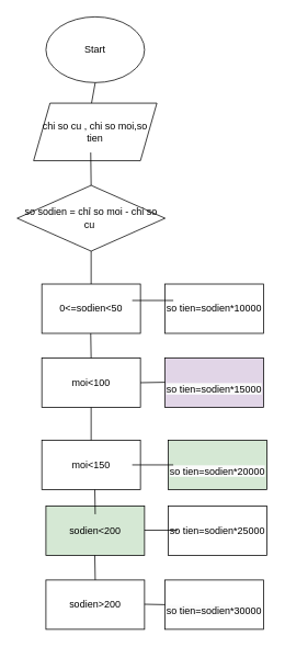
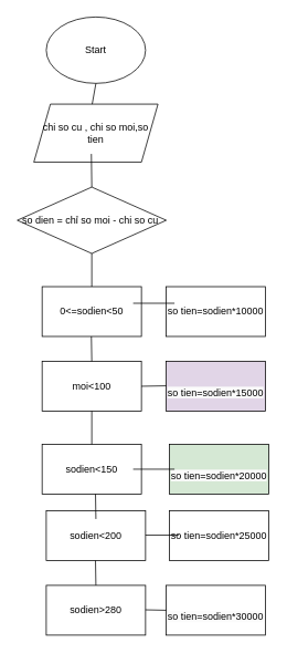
  <mxCell id="0" />
  <mxCell id="1" parent="0" />
  <mxCell id="2" value="Start" style="ellipse;whiteSpace=wrap;html=1;" vertex="1" parent="1"><mxGeometry x="55" y="20" width="120" height="80" as="geometry" /></mxCell>
  <mxCell id="3" value="chi so cu , chi so moi,so tien" style="shape=parallelogram;perimeter=parallelogramPerimeter;whiteSpace=wrap;html=1;fixedSize=1;" vertex="1" parent="1"><mxGeometry x="40" y="125" width="150" height="70" as="geometry" /></mxCell>
  <mxCell id="4" value="" style="endArrow=none;html=1;rounded=0;exitX=0.5;exitY=0;exitDx=0;exitDy=0;entryX=0.5;entryY=1;entryDx=0;entryDy=0;" edge="1" parent="1" target="2"><mxGeometry width="50" height="50" relative="1" as="geometry"><mxPoint x="110.5" y="125" as="sourcePoint" /><mxPoint x="100" y="75" as="targetPoint" /></mxGeometry></mxCell>
  <mxCell id="5" value="" style="endArrow=none;html=1;rounded=0;" edge="1" parent="1"><mxGeometry width="50" height="50" relative="1" as="geometry"><mxPoint x="110" y="225" as="sourcePoint" /><mxPoint x="109.5" y="185" as="targetPoint" /></mxGeometry></mxCell>
- <mxCell id="6" value="so sodien = chỉ so moi - chi so cu&amp;nbsp;" style="rhombus;whiteSpace=wrap;html=1;" vertex="1" parent="1"><mxGeometry x="20" y="225" width="180" height="80" as="geometry" /></mxCell>
+ <mxCell id="6" value="so dien = chỉ so moi - chi so cu&amp;nbsp;" style="rhombus;whiteSpace=wrap;html=1;" vertex="1" parent="1"><mxGeometry x="20" y="225" width="180" height="80" as="geometry" /></mxCell>
  <mxCell id="7" value="0&amp;lt;=sodien&amp;lt;50" style="rounded=0;whiteSpace=wrap;html=1;" vertex="1" parent="1"><mxGeometry x="50" y="345" width="120" height="60" as="geometry" /></mxCell>
  <mxCell id="8" value="so tien=sodien*10000" style="rounded=0;whiteSpace=wrap;html=1;" vertex="1" parent="1"><mxGeometry x="200" y="345" width="120" height="60" as="geometry" /></mxCell>
  <mxCell id="9" value="moi&amp;lt;100" style="rounded=0;whiteSpace=wrap;html=1;" vertex="1" parent="1"><mxGeometry x="50" y="435" width="120" height="60" as="geometry" /></mxCell>
  <mxCell id="10" value="&lt;br&gt;&lt;span style=&quot;color: rgb(0, 0, 0); font-family: Helvetica; font-size: 12px; font-style: normal; font-variant-ligatures: normal; font-variant-caps: normal; font-weight: 400; letter-spacing: normal; orphans: 2; text-align: center; text-indent: 0px; text-transform: none; widows: 2; word-spacing: 0px; -webkit-text-stroke-width: 0px; background-color: rgb(251, 251, 251); text-decoration-thickness: initial; text-decoration-style: initial; text-decoration-color: initial; float: none; display: inline !important;&quot;&gt;so tien=sodien*15000&lt;/span&gt;" style="rounded=0;whiteSpace=wrap;html=1;fillColor=#e1d5e7;" vertex="1" parent="1"><mxGeometry x="200" y="435" width="120" height="60" as="geometry" /></mxCell>
- <mxCell id="11" value="moi&amp;lt;150" style="rounded=0;whiteSpace=wrap;html=1;" vertex="1" parent="1"><mxGeometry x="50" y="535" width="120" height="60" as="geometry" /></mxCell>
+ <mxCell id="11" value="sodien&amp;lt;150" style="rounded=0;whiteSpace=wrap;html=1;" vertex="1" parent="1"><mxGeometry x="50" y="535" width="120" height="60" as="geometry" /></mxCell>
  <mxCell id="12" value="&lt;br&gt;&lt;span style=&quot;color: rgb(0, 0, 0); font-family: Helvetica; font-size: 12px; font-style: normal; font-variant-ligatures: normal; font-variant-caps: normal; font-weight: 400; letter-spacing: normal; orphans: 2; text-align: center; text-indent: 0px; text-transform: none; widows: 2; word-spacing: 0px; -webkit-text-stroke-width: 0px; background-color: rgb(251, 251, 251); text-decoration-thickness: initial; text-decoration-style: initial; text-decoration-color: initial; float: none; display: inline !important;&quot;&gt;so tien=sodien*20000&lt;/span&gt;&lt;br&gt;" style="rounded=0;whiteSpace=wrap;html=1;fillColor=#d5e8d4;" vertex="1" parent="1"><mxGeometry x="204" y="535" width="120" height="60" as="geometry" /></mxCell>
- <mxCell id="13" value="sodien&amp;lt;200" style="rounded=0;whiteSpace=wrap;html=1;fillColor=#d5e8d4;" vertex="1" parent="1"><mxGeometry x="55" y="615" width="120" height="60" as="geometry" /></mxCell>
+ <mxCell id="13" value="sodien&amp;lt;200" style="rounded=0;whiteSpace=wrap;html=1;" vertex="1" parent="1"><mxGeometry x="55" y="615" width="120" height="60" as="geometry" /></mxCell>
  <mxCell id="14" value="so tien=sodien*25000" style="rounded=0;whiteSpace=wrap;html=1;" vertex="1" parent="1"><mxGeometry x="204" y="615" width="120" height="60" as="geometry" /></mxCell>
- <mxCell id="15" value="sodien&amp;gt;200" style="rounded=0;whiteSpace=wrap;html=1;" vertex="1" parent="1"><mxGeometry x="55" y="705" width="120" height="60" as="geometry" /></mxCell>
+ <mxCell id="15" value="sodien&amp;gt;280" style="rounded=0;whiteSpace=wrap;html=1;" vertex="1" parent="1"><mxGeometry x="55" y="705" width="120" height="60" as="geometry" /></mxCell>
  <mxCell id="16" value="&lt;br&gt;&lt;span style=&quot;color: rgb(0, 0, 0); font-family: Helvetica; font-size: 12px; font-style: normal; font-variant-ligatures: normal; font-variant-caps: normal; font-weight: 400; letter-spacing: normal; orphans: 2; text-align: center; text-indent: 0px; text-transform: none; widows: 2; word-spacing: 0px; -webkit-text-stroke-width: 0px; background-color: rgb(251, 251, 251); text-decoration-thickness: initial; text-decoration-style: initial; text-decoration-color: initial; float: none; display: inline !important;&quot;&gt;so tien=sodien*30000&lt;/span&gt;&lt;br&gt;" style="rounded=0;whiteSpace=wrap;html=1;" vertex="1" parent="1"><mxGeometry x="200" y="705" width="120" height="60" as="geometry" /></mxCell>
  <mxCell id="17" value="" style="endArrow=none;html=1;rounded=0;" edge="1" parent="1"><mxGeometry width="50" height="50" relative="1" as="geometry"><mxPoint x="110" y="345" as="sourcePoint" /><mxPoint x="110" y="305" as="targetPoint" /></mxGeometry></mxCell>
  <mxCell id="18" value="" style="endArrow=none;html=1;rounded=0;" edge="1" parent="1"><mxGeometry width="50" height="50" relative="1" as="geometry"><mxPoint x="110" y="435" as="sourcePoint" /><mxPoint x="109.5" y="405" as="targetPoint" /></mxGeometry></mxCell>
  <mxCell id="19" value="" style="endArrow=none;html=1;rounded=0;" edge="1" parent="1" source="11"><mxGeometry width="50" height="50" relative="1" as="geometry"><mxPoint x="60" y="545" as="sourcePoint" /><mxPoint x="110" y="495" as="targetPoint" /></mxGeometry></mxCell>
  <mxCell id="20" value="" style="endArrow=none;html=1;rounded=0;" edge="1" parent="1"><mxGeometry width="50" height="50" relative="1" as="geometry"><mxPoint x="115" y="625" as="sourcePoint" /><mxPoint x="114.5" y="595" as="targetPoint" /></mxGeometry></mxCell>
  <mxCell id="21" value="" style="endArrow=none;html=1;rounded=0;exitX=0.5;exitY=0;exitDx=0;exitDy=0;" edge="1" parent="1" source="15"><mxGeometry width="50" height="50" relative="1" as="geometry"><mxPoint x="114.5" y="715" as="sourcePoint" /><mxPoint x="114.5" y="675" as="targetPoint" /></mxGeometry></mxCell>
  <mxCell id="22" value="" style="endArrow=none;html=1;rounded=0;" edge="1" parent="1"><mxGeometry width="50" height="50" relative="1" as="geometry"><mxPoint x="160" y="365" as="sourcePoint" /><mxPoint x="210" y="365" as="targetPoint" /></mxGeometry></mxCell>
  <mxCell id="23" value="" style="endArrow=none;html=1;rounded=0;" edge="1" parent="1"><mxGeometry width="50" height="50" relative="1" as="geometry"><mxPoint x="170" y="465" as="sourcePoint" /><mxPoint x="200" y="464.5" as="targetPoint" /></mxGeometry></mxCell>
  <mxCell id="24" value="" style="endArrow=none;html=1;rounded=0;" edge="1" parent="1"><mxGeometry width="50" height="50" relative="1" as="geometry"><mxPoint x="160" y="565" as="sourcePoint" /><mxPoint x="210" y="565" as="targetPoint" /></mxGeometry></mxCell>
  <mxCell id="25" value="" style="endArrow=none;html=1;rounded=0;" edge="1" parent="1"><mxGeometry width="50" height="50" relative="1" as="geometry"><mxPoint x="175" y="644.5" as="sourcePoint" /><mxPoint x="215" y="644.5" as="targetPoint" /></mxGeometry></mxCell>
  <mxCell id="26" value="" style="endArrow=none;html=1;rounded=0;" edge="1" parent="1"><mxGeometry width="50" height="50" relative="1" as="geometry"><mxPoint x="175" y="734.5" as="sourcePoint" /><mxPoint x="200" y="735" as="targetPoint" /></mxGeometry></mxCell>
